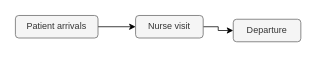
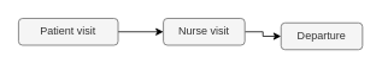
  <mxCell id="0" />
  <mxCell id="1" parent="0" />
  <mxCell id="2" style="edgeStyle=orthogonalEdgeStyle;rounded=0;orthogonalLoop=1;jettySize=auto;html=1;exitX=1;exitY=0.5;exitDx=0;exitDy=0;entryX=0;entryY=0.5;entryDx=0;entryDy=0;" edge="1" parent="1" source="3" target="5"><mxGeometry relative="1" as="geometry" /></mxCell>
- <mxCell id="3" value="Patient arrivals" style="rounded=1;whiteSpace=wrap;html=1;fillColor=#f5f5f5;strokeColor=#666666;fontColor=#333333;" vertex="1" parent="1"><mxGeometry x="20" y="20" width="110" height="30" as="geometry" /></mxCell>
+ <mxCell id="3" value="Patient visit" style="rounded=1;whiteSpace=wrap;html=1;fillColor=#f5f5f5;strokeColor=#666666;fontColor=#333333;" vertex="1" parent="1"><mxGeometry x="20" y="20" width="110" height="30" as="geometry" /></mxCell>
  <mxCell id="4" style="edgeStyle=orthogonalEdgeStyle;rounded=0;orthogonalLoop=1;jettySize=auto;html=1;exitX=1;exitY=0.5;exitDx=0;exitDy=0;entryX=0;entryY=0.5;entryDx=0;entryDy=0;" edge="1" parent="1" source="5" target="6"><mxGeometry relative="1" as="geometry" /></mxCell>
  <mxCell id="5" value="Nurse visit" style="rounded=1;whiteSpace=wrap;html=1;fillColor=#f5f5f5;fontColor=#333333;strokeColor=#666666;" vertex="1" parent="1"><mxGeometry x="180" y="20" width="90" height="30" as="geometry" /></mxCell>
  <mxCell id="6" value="Departure" style="rounded=1;whiteSpace=wrap;html=1;fillColor=#f5f5f5;fontColor=#333333;strokeColor=#666666;" vertex="1" parent="1"><mxGeometry x="310" y="25" width="90" height="30" as="geometry" /></mxCell>
